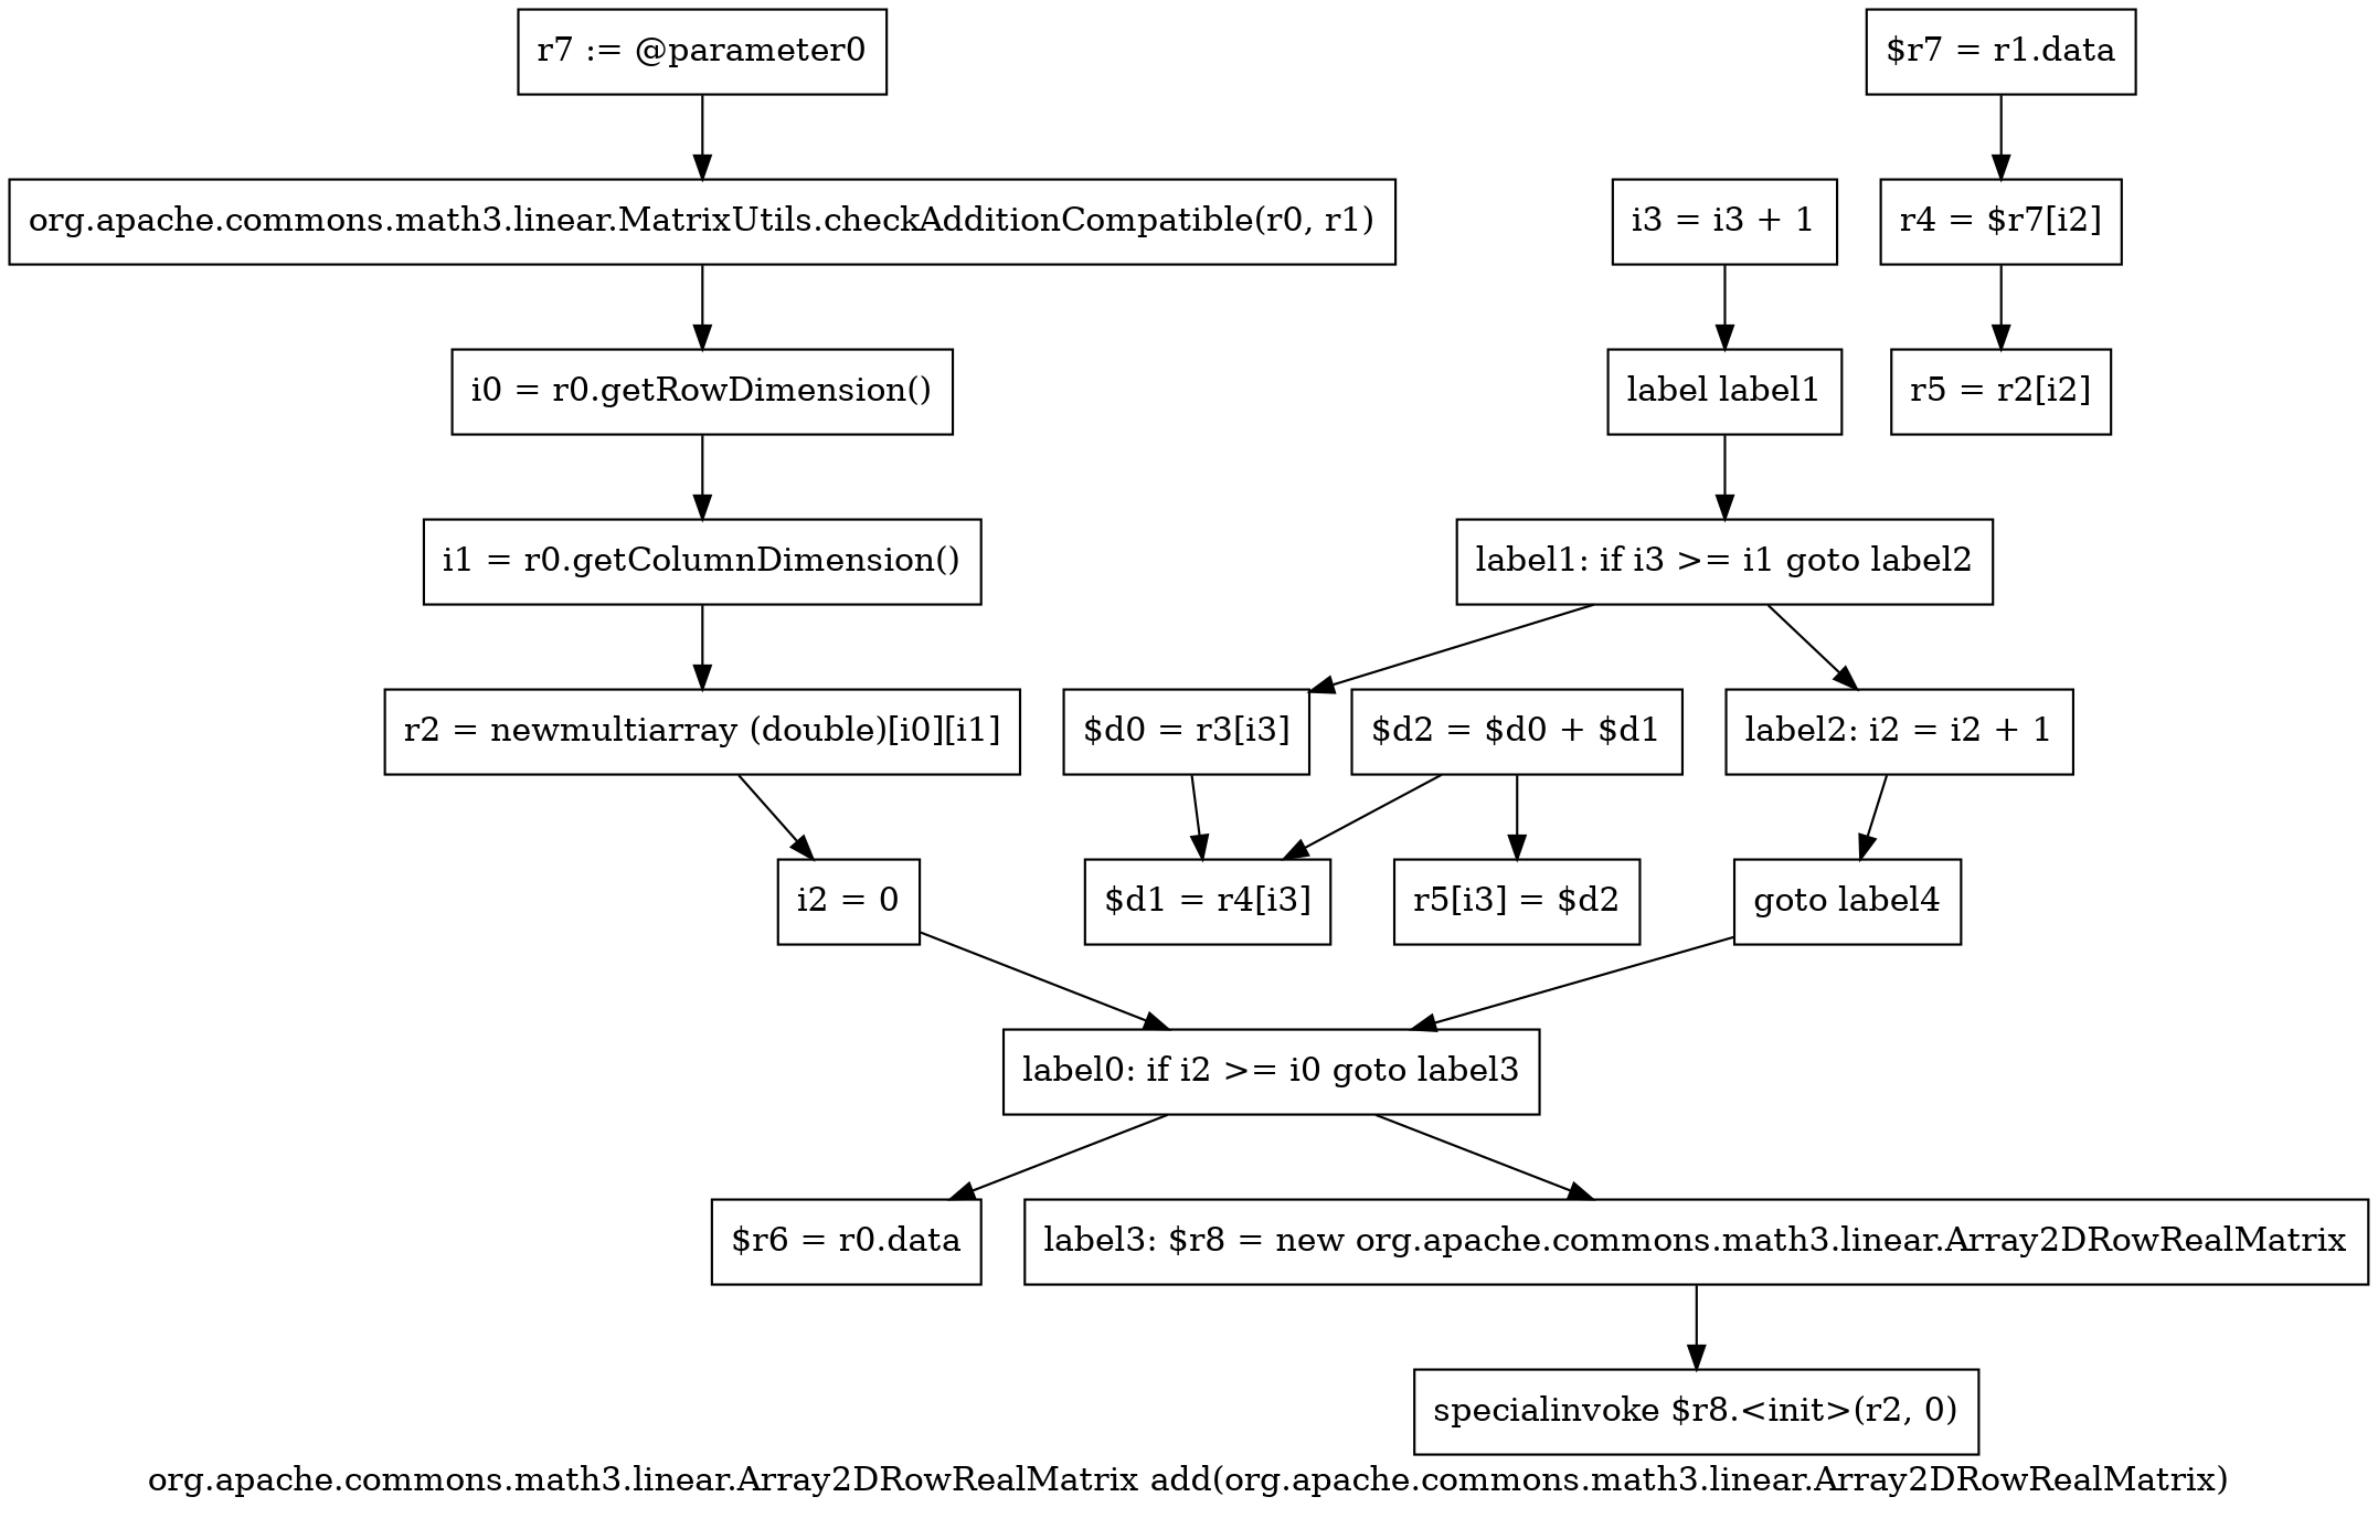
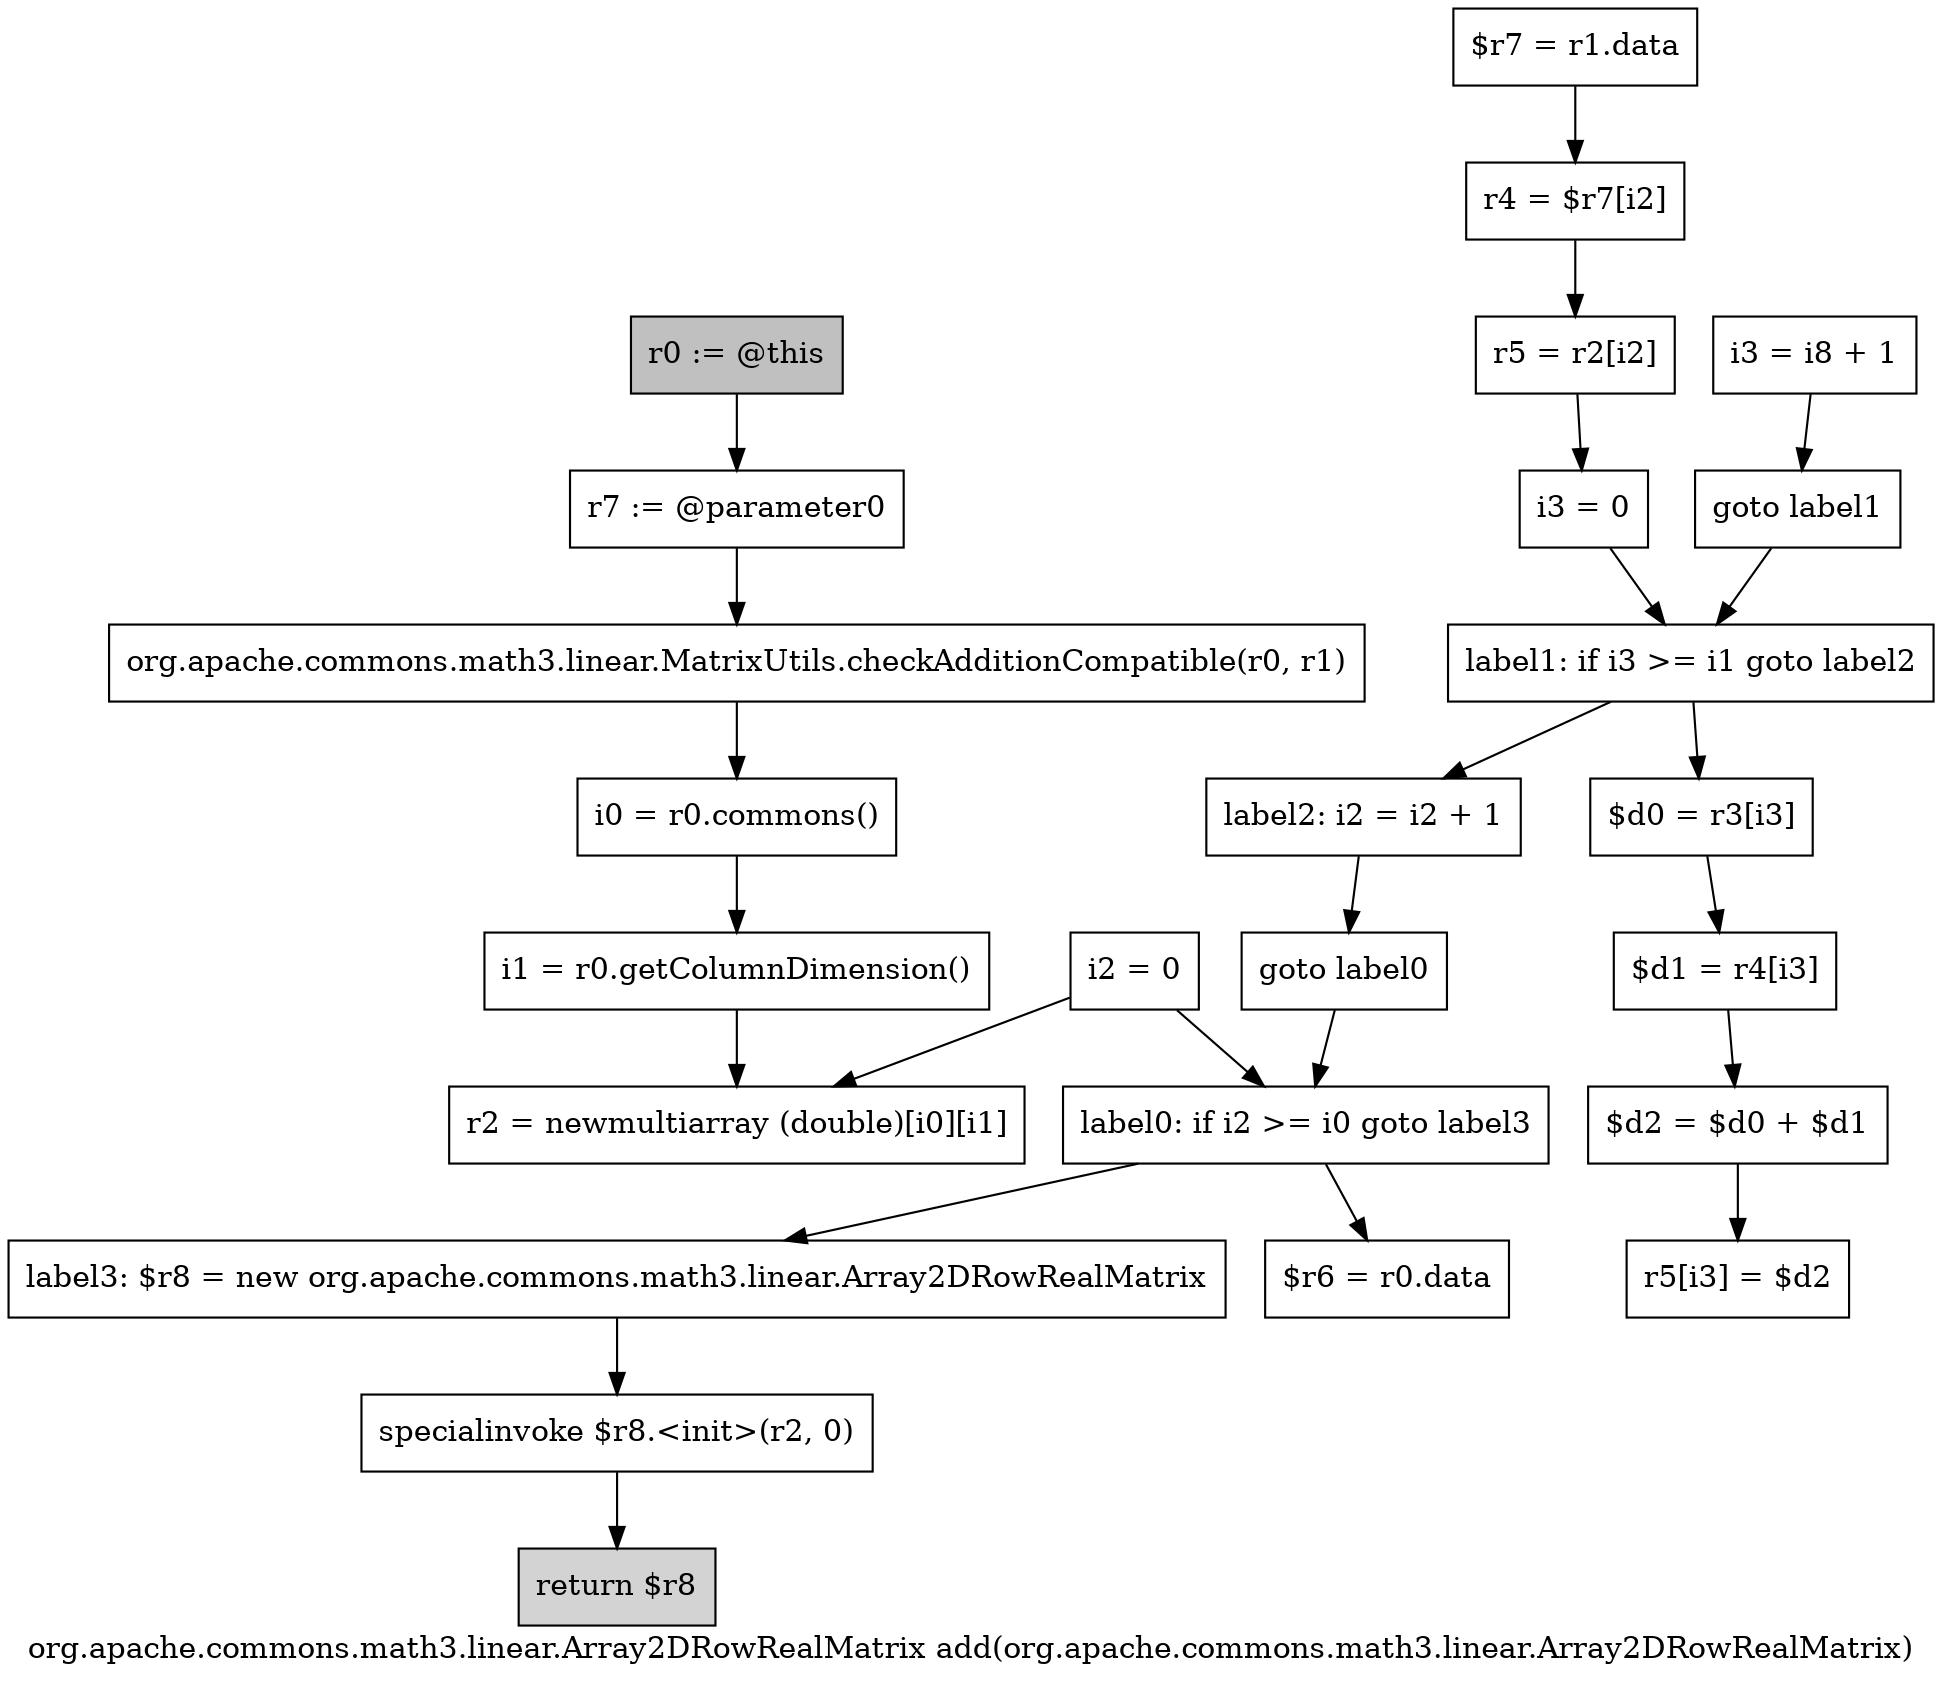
  digraph {
    label="org.apache.commons.math3.linear.Array2DRowRealMatrix add(org.apache.commons.math3.linear.Array2DRowRealMatrix)"
    node [shape=box]
+   n1 [fillcolor=gray label="r0 := @this" style=filled]
    n2 [label="r7 := @parameter0"]
    n3 [label="org.apache.commons.math3.linear.MatrixUtils.checkAdditionCompatible(r0, r1)"]
-   n4 [label="i0 = r0.getRowDimension()"]
+   n4 [label="i0 = r0.commons()"]
    n5 [label="i1 = r0.getColumnDimension()"]
    n6 [label="r2 = newmultiarray (double)[i0][i1]"]
    n7 [label="i2 = 0"]
    n8 [label="label0: if i2 >= i0 goto label3"]
    n9 [label="$r6 = r0.data"]
    n10 [label="label3: $r8 = new org.apache.commons.math3.linear.Array2DRowRealMatrix"]
    n11 [label="specialinvoke $r8.<init>(r2, 0)"]
+   n12 [fillcolor=lightgray label="return $r8" style=filled]
    n13 [label="$r7 = r1.data"]
    n14 [label="r4 = $r7[i2]"]
    n15 [label="r5 = r2[i2]"]
+   n16 [label="i3 = 0"]
    n17 [label="label1: if i3 >= i1 goto label2"]
    n18 [label="$d0 = r3[i3]"]
    n19 [label="label2: i2 = i2 + 1"]
    n20 [label="$d1 = r4[i3]"]
-   n21 [label="goto label4"]
+   n21 [label="goto label0"]
    n22 [label="$d2 = $d0 + $d1"]
    n23 [label="r5[i3] = $d2"]
-   n24 [label="i3 = i3 + 1"]
-   n25 [label="label label1"]
+   n24 [label="i3 = i8 + 1"]
+   n25 [label="goto label1"]
+   n1 -> n2
    n2 -> n3
    n3 -> n4
    n4 -> n5
    n5 -> n6
-   n6 -> n7
+   n7 -> n6
    n7 -> n8
    n8 -> n9
    n8 -> n10
    n10 -> n11
+   n11 -> n12
    n13 -> n14
    n14 -> n15
+   n15 -> n16
+   n16 -> n17
    n17 -> n18
    n17 -> n19
    n18 -> n20
    n19 -> n21
-   n22 -> n20
+   n20 -> n22
    n21 -> n8
    n22 -> n23
    n24 -> n25
    n25 -> n17
  }
